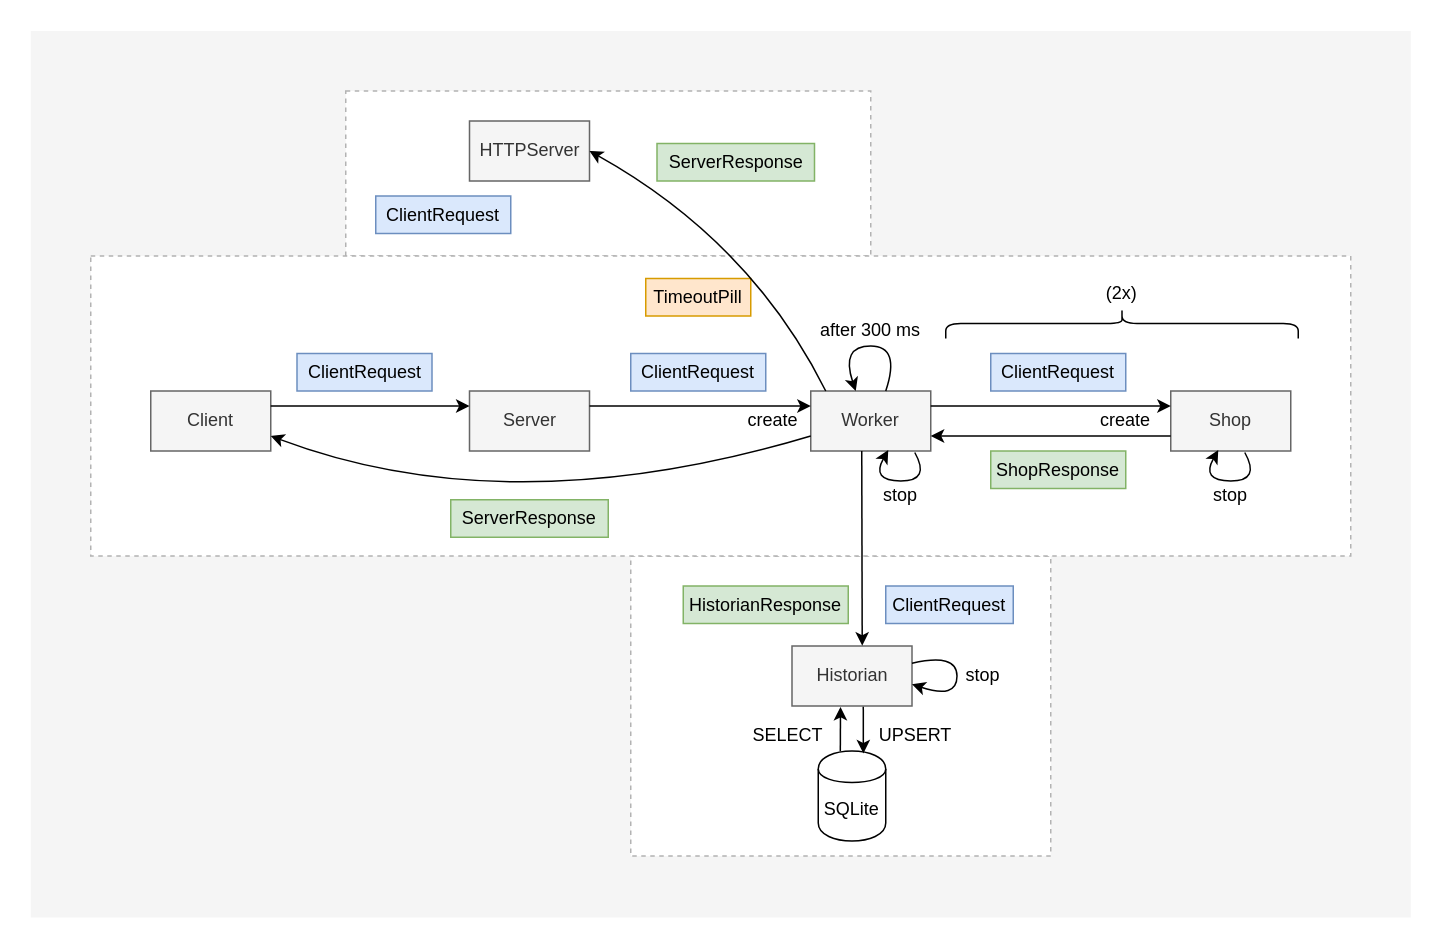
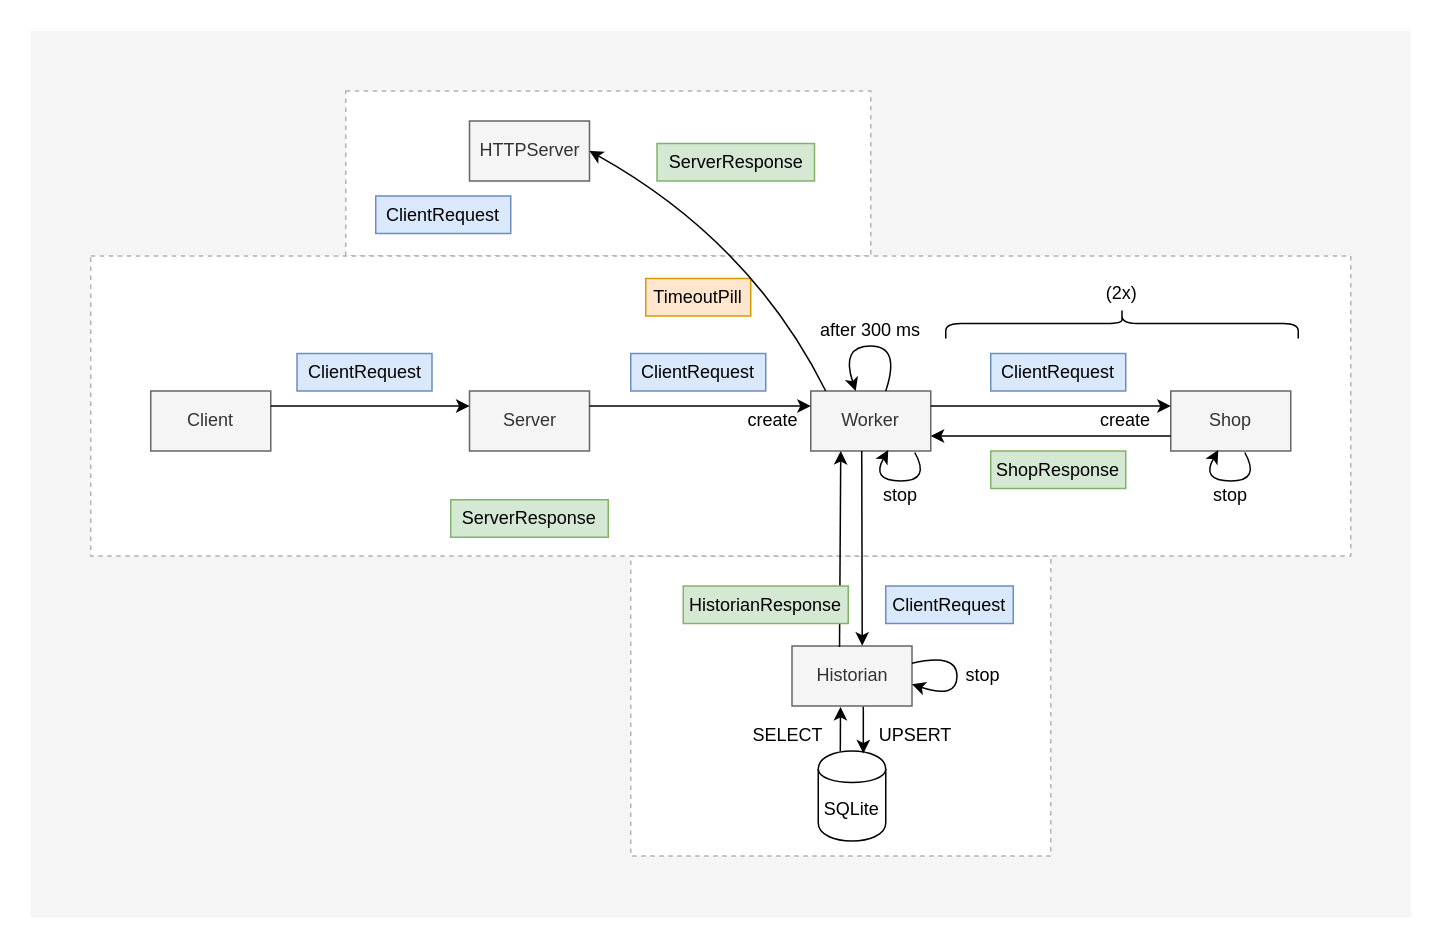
  <mxCell id="0" />
  <mxCell id="1" parent="0" />
  <mxCell id="2" value="" style="rounded=0;whiteSpace=wrap;html=1;dashed=1;strokeColor=none;strokeWidth=1;fillColor=#f5f5f5;fontColor=#333333;" vertex="1" parent="1"><mxGeometry x="20" y="20" width="920" height="591" as="geometry" /></mxCell>
  <mxCell id="3" value="" style="rounded=0;whiteSpace=wrap;html=1;dashed=1;strokeWidth=1;strokeColor=#B3B3B3;" vertex="1" parent="1"><mxGeometry x="420" y="370" width="280" height="200" as="geometry" /></mxCell>
  <mxCell id="4" value="" style="rounded=0;whiteSpace=wrap;html=1;dashed=1;strokeWidth=1;strokeColor=#B3B3B3;" vertex="1" parent="1"><mxGeometry x="230" y="60" width="350" height="110" as="geometry" /></mxCell>
  <mxCell id="5" value="" style="rounded=0;whiteSpace=wrap;html=1;dashed=1;strokeWidth=1;strokeColor=#B3B3B3;" vertex="1" parent="1"><mxGeometry x="60" y="170" width="840" height="200" as="geometry" /></mxCell>
  <mxCell id="6" value="Server" style="rounded=0;whiteSpace=wrap;html=1;fillColor=#f5f5f5;strokeColor=#666666;fontColor=#333333;" vertex="1" parent="1"><mxGeometry x="312.5" y="260" width="80" height="40" as="geometry" /></mxCell>
  <mxCell id="7" value="Client" style="rounded=0;whiteSpace=wrap;html=1;fillColor=#f5f5f5;strokeColor=#666666;fontColor=#333333;" vertex="1" parent="1"><mxGeometry x="100" y="260" width="80" height="40" as="geometry" /></mxCell>
  <mxCell id="8" value="Historian" style="rounded=0;whiteSpace=wrap;html=1;fillColor=#f5f5f5;strokeColor=#666666;fontColor=#333333;" vertex="1" parent="1"><mxGeometry x="527.5" y="430" width="80" height="40" as="geometry" /></mxCell>
  <mxCell id="9" value="Shop" style="rounded=0;whiteSpace=wrap;html=1;fillColor=#f5f5f5;strokeColor=#666666;fontColor=#333333;" vertex="1" parent="1"><mxGeometry x="780" y="260" width="80" height="40" as="geometry" /></mxCell>
  <mxCell id="10" value="" style="endArrow=classic;html=1;exitX=1;exitY=0.25;exitDx=0;exitDy=0;entryX=0;entryY=0.25;entryDx=0;entryDy=0;" edge="1" parent="1" source="7" target="6"><mxGeometry width="50" height="50" relative="1" as="geometry"><mxPoint x="170" y="280" as="sourcePoint" /><mxPoint x="220" y="230" as="targetPoint" /></mxGeometry></mxCell>
  <mxCell id="11" value="ClientRequest" style="rounded=0;whiteSpace=wrap;html=1;fillColor=#dae8fc;strokeColor=#6c8ebf;fontStyle=0" vertex="1" parent="1"><mxGeometry x="197.5" y="235" width="90" height="25" as="geometry" /></mxCell>
  <mxCell id="12" value="ClientRequest" style="rounded=0;whiteSpace=wrap;html=1;fillColor=#dae8fc;strokeColor=#6c8ebf;" vertex="1" parent="1"><mxGeometry x="660" y="235" width="90" height="25" as="geometry" /></mxCell>
  <mxCell id="13" value="Worker" style="rounded=0;whiteSpace=wrap;html=1;fillColor=#f5f5f5;strokeColor=#666666;fontColor=#333333;" vertex="1" parent="1"><mxGeometry x="540" y="260" width="80" height="40" as="geometry" /></mxCell>
  <mxCell id="14" value="" style="endArrow=classic;html=1;exitX=1;exitY=0.25;exitDx=0;exitDy=0;entryX=0;entryY=0.25;entryDx=0;entryDy=0;" edge="1" parent="1" source="6" target="13"><mxGeometry width="50" height="50" relative="1" as="geometry"><mxPoint x="150" y="280" as="sourcePoint" /><mxPoint x="320" y="280" as="targetPoint" /></mxGeometry></mxCell>
  <mxCell id="15" value="create" style="text;html=1;strokeColor=none;fillColor=none;align=center;verticalAlign=middle;whiteSpace=wrap;rounded=0;" vertex="1" parent="1"><mxGeometry x="730" y="270" width="40" height="20" as="geometry" /></mxCell>
  <mxCell id="16" value="" style="endArrow=classic;html=1;exitX=1;exitY=0.25;exitDx=0;exitDy=0;entryX=0;entryY=0.25;entryDx=0;entryDy=0;" edge="1" parent="1" source="13" target="9"><mxGeometry width="50" height="50" relative="1" as="geometry"><mxPoint x="390" y="280" as="sourcePoint" /><mxPoint x="550" y="280" as="targetPoint" /></mxGeometry></mxCell>
  <mxCell id="17" value="ClientRequest" style="rounded=0;whiteSpace=wrap;html=1;fillColor=#dae8fc;strokeColor=#6c8ebf;" vertex="1" parent="1"><mxGeometry x="420" y="235" width="90" height="25" as="geometry" /></mxCell>
  <mxCell id="18" value="after 300 ms" style="text;html=1;strokeColor=none;fillColor=none;align=center;verticalAlign=middle;whiteSpace=wrap;rounded=0;" vertex="1" parent="1"><mxGeometry x="535" y="210" width="90" height="20" as="geometry" /></mxCell>
  <mxCell id="19" value="" style="curved=1;endArrow=classic;html=1;entryX=0.5;entryY=0;entryDx=0;entryDy=0;exitX=0.75;exitY=0;exitDx=0;exitDy=0;" edge="1" parent="1"><mxGeometry width="50" height="50" relative="1" as="geometry"><mxPoint x="590" y="260" as="sourcePoint" /><mxPoint x="570" y="260" as="targetPoint" /><Array as="points"><mxPoint x="600" y="230" /><mxPoint x="560" y="230" /></Array></mxGeometry></mxCell>
  <mxCell id="20" value="TimeoutPill" style="rounded=0;whiteSpace=wrap;html=1;fillColor=#ffe6cc;strokeColor=#d79b00;" vertex="1" parent="1"><mxGeometry x="430" y="185" width="70" height="25" as="geometry" /></mxCell>
  <mxCell id="21" value="" style="curved=1;endArrow=classic;html=1;entryX=0.396;entryY=0.983;entryDx=0;entryDy=0;exitX=0.617;exitY=1.025;exitDx=0;exitDy=0;entryPerimeter=0;exitPerimeter=0;" edge="1" parent="1" source="9" target="9"><mxGeometry width="50" height="50" relative="1" as="geometry"><mxPoint x="830" y="350" as="sourcePoint" /><mxPoint x="810" y="350" as="targetPoint" /><Array as="points"><mxPoint x="840" y="320" /><mxPoint x="800" y="320" /></Array></mxGeometry></mxCell>
  <mxCell id="22" value="stop" style="text;html=1;strokeColor=none;fillColor=none;align=center;verticalAlign=middle;whiteSpace=wrap;rounded=0;" vertex="1" parent="1"><mxGeometry x="800" y="320" width="40" height="20" as="geometry" /></mxCell>
  <mxCell id="23" value="" style="curved=1;endArrow=classic;html=1;entryX=0.396;entryY=0.983;entryDx=0;entryDy=0;exitX=0.617;exitY=1.025;exitDx=0;exitDy=0;entryPerimeter=0;exitPerimeter=0;" edge="1" parent="1"><mxGeometry width="50" height="50" relative="1" as="geometry"><mxPoint x="609.36" y="301" as="sourcePoint" /><mxPoint x="591.68" y="299.32" as="targetPoint" /><Array as="points"><mxPoint x="620" y="320" /><mxPoint x="580" y="320" /></Array></mxGeometry></mxCell>
  <mxCell id="24" value="stop" style="text;html=1;strokeColor=none;fillColor=none;align=center;verticalAlign=middle;whiteSpace=wrap;rounded=0;" vertex="1" parent="1"><mxGeometry x="580" y="320" width="40" height="20" as="geometry" /></mxCell>
  <mxCell id="25" value="" style="endArrow=classic;html=1;exitX=0;exitY=0.75;exitDx=0;exitDy=0;entryX=1;entryY=0.75;entryDx=0;entryDy=0;" edge="1" parent="1" source="9" target="13"><mxGeometry width="50" height="50" relative="1" as="geometry"><mxPoint x="630" y="280" as="sourcePoint" /><mxPoint x="790" y="280" as="targetPoint" /></mxGeometry></mxCell>
  <mxCell id="26" value="ShopResponse" style="rounded=0;whiteSpace=wrap;html=1;fillColor=#d5e8d4;strokeColor=#82b366;" vertex="1" parent="1"><mxGeometry x="660" y="300" width="90" height="25" as="geometry" /></mxCell>
- <mxCell id="27" value="" style="curved=1;endArrow=classic;html=1;exitX=0;exitY=0.75;exitDx=0;exitDy=0;entryX=1;entryY=0.75;entryDx=0;entryDy=0;" edge="1" parent="1" source="13" target="7"><mxGeometry width="50" height="50" relative="1" as="geometry"><mxPoint x="370" y="370" as="sourcePoint" /><mxPoint x="420" y="320" as="targetPoint" /><Array as="points"><mxPoint x="340" y="350" /></Array></mxGeometry></mxCell>
  <mxCell id="28" value="" style="endArrow=classic;html=1;exitX=0.5;exitY=1;exitDx=0;exitDy=0;entryX=0.585;entryY=-0.006;entryDx=0;entryDy=0;entryPerimeter=0;" edge="1" parent="1" target="8"><mxGeometry width="50" height="50" relative="1" as="geometry"><mxPoint x="574" y="300" as="sourcePoint" /><mxPoint x="574" y="410" as="targetPoint" /></mxGeometry></mxCell>
  <mxCell id="29" value="ClientRequest" style="rounded=0;whiteSpace=wrap;html=1;fillColor=#dae8fc;strokeColor=#6c8ebf;" vertex="1" parent="1"><mxGeometry x="590" y="390" width="85" height="25" as="geometry" /></mxCell>
+ <mxCell id="30" value="" style="endArrow=classic;html=1;exitX=0.396;exitY=0.017;exitDx=0;exitDy=0;entryX=0.25;entryY=1;entryDx=0;entryDy=0;exitPerimeter=0;" edge="1" parent="1" source="8" target="13"><mxGeometry width="50" height="50" relative="1" as="geometry"><mxPoint x="590" y="310" as="sourcePoint" /><mxPoint x="590" y="420" as="targetPoint" /></mxGeometry></mxCell>
  <mxCell id="31" value="ServerResponse" style="rounded=0;whiteSpace=wrap;html=1;fillColor=#d5e8d4;strokeColor=#82b366;fontStyle=0" vertex="1" parent="1"><mxGeometry x="300" y="332.5" width="105" height="25" as="geometry" /></mxCell>
  <mxCell id="32" value="HistorianResponse" style="rounded=0;whiteSpace=wrap;html=1;fillColor=#d5e8d4;strokeColor=#82b366;" vertex="1" parent="1"><mxGeometry x="455" y="390" width="110" height="25" as="geometry" /></mxCell>
  <mxCell id="33" value="(2x)" style="text;html=1;strokeColor=none;fillColor=none;align=center;verticalAlign=middle;whiteSpace=wrap;rounded=0;" vertex="1" parent="1"><mxGeometry x="731.25" y="185" width="32.5" height="20" as="geometry" /></mxCell>
  <mxCell id="34" value="" style="shape=curlyBracket;whiteSpace=wrap;html=1;rounded=1;rotation=90;" vertex="1" parent="1"><mxGeometry x="737.5" y="97.5" width="20" height="235" as="geometry" /></mxCell>
  <mxCell id="35" value="create" style="text;html=1;strokeColor=none;fillColor=none;align=center;verticalAlign=middle;whiteSpace=wrap;rounded=0;" vertex="1" parent="1"><mxGeometry x="495" y="270" width="40" height="20" as="geometry" /></mxCell>
  <mxCell id="36" value="SQLite" style="shape=cylinder;whiteSpace=wrap;html=1;boundedLbl=1;backgroundOutline=1;" vertex="1" parent="1"><mxGeometry x="545" y="500" width="45" height="60" as="geometry" /></mxCell>
  <mxCell id="37" value="" style="endArrow=classic;html=1;exitX=0.594;exitY=1.013;exitDx=0;exitDy=0;exitPerimeter=0;entryX=0.668;entryY=0.027;entryDx=0;entryDy=0;entryPerimeter=0;" edge="1" parent="1" source="8" target="36"><mxGeometry width="50" height="50" relative="1" as="geometry"><mxPoint x="575" y="451" as="sourcePoint" /><mxPoint x="575" y="490" as="targetPoint" /></mxGeometry></mxCell>
  <mxCell id="38" value="" style="endArrow=classic;html=1;entryX=0.404;entryY=1.015;entryDx=0;entryDy=0;entryPerimeter=0;exitX=0.327;exitY=0.003;exitDx=0;exitDy=0;exitPerimeter=0;" edge="1" parent="1" source="36" target="8"><mxGeometry width="50" height="50" relative="1" as="geometry"><mxPoint x="560" y="490" as="sourcePoint" /><mxPoint x="560" y="450" as="targetPoint" /></mxGeometry></mxCell>
  <mxCell id="39" value="HTTPServer" style="rounded=0;whiteSpace=wrap;html=1;fillColor=#f5f5f5;strokeColor=#666666;fontColor=#333333;" vertex="1" parent="1"><mxGeometry x="312.5" y="80" width="80" height="40" as="geometry" /></mxCell>
  <mxCell id="40" value="ClientRequest" style="rounded=0;whiteSpace=wrap;html=1;fillColor=#dae8fc;strokeColor=#6c8ebf;fontStyle=0" vertex="1" parent="1"><mxGeometry x="250" y="130" width="90" height="25" as="geometry" /></mxCell>
  <mxCell id="41" value="" style="curved=1;endArrow=classic;html=1;exitX=0.125;exitY=0;exitDx=0;exitDy=0;entryX=1;entryY=0.5;entryDx=0;entryDy=0;exitPerimeter=0;" edge="1" parent="1" source="13" target="39"><mxGeometry width="50" height="50" relative="1" as="geometry"><mxPoint x="550" y="300" as="sourcePoint" /><mxPoint x="150" y="300" as="targetPoint" /><Array as="points"><mxPoint x="500" y="160" /></Array></mxGeometry></mxCell>
  <mxCell id="42" value="ServerResponse" style="rounded=0;whiteSpace=wrap;html=1;fillColor=#d5e8d4;strokeColor=#82b366;fontStyle=0" vertex="1" parent="1"><mxGeometry x="437.5" y="95" width="105" height="25" as="geometry" /></mxCell>
  <mxCell id="43" value="" style="curved=1;endArrow=classic;html=1;" edge="1" parent="1"><mxGeometry width="50" height="50" relative="1" as="geometry"><mxPoint x="607.5" y="441.5" as="sourcePoint" /><mxPoint x="607.5" y="455.5" as="targetPoint" /><Array as="points"><mxPoint x="637.5" y="434.5" /><mxPoint x="637.5" y="465.5" /></Array></mxGeometry></mxCell>
  <mxCell id="44" value="stop" style="text;html=1;strokeColor=none;fillColor=none;align=center;verticalAlign=middle;whiteSpace=wrap;rounded=0;" vertex="1" parent="1"><mxGeometry x="635" y="440" width="40" height="20" as="geometry" /></mxCell>
  <mxCell id="45" value="SELECT" style="text;html=1;strokeColor=none;fillColor=none;align=center;verticalAlign=middle;whiteSpace=wrap;rounded=0;" vertex="1" parent="1"><mxGeometry x="500" y="480" width="50" height="20" as="geometry" /></mxCell>
  <mxCell id="46" value="UPSERT" style="text;html=1;strokeColor=none;fillColor=none;align=center;verticalAlign=middle;whiteSpace=wrap;rounded=0;" vertex="1" parent="1"><mxGeometry x="580" y="480" width="60" height="20" as="geometry" /></mxCell>
